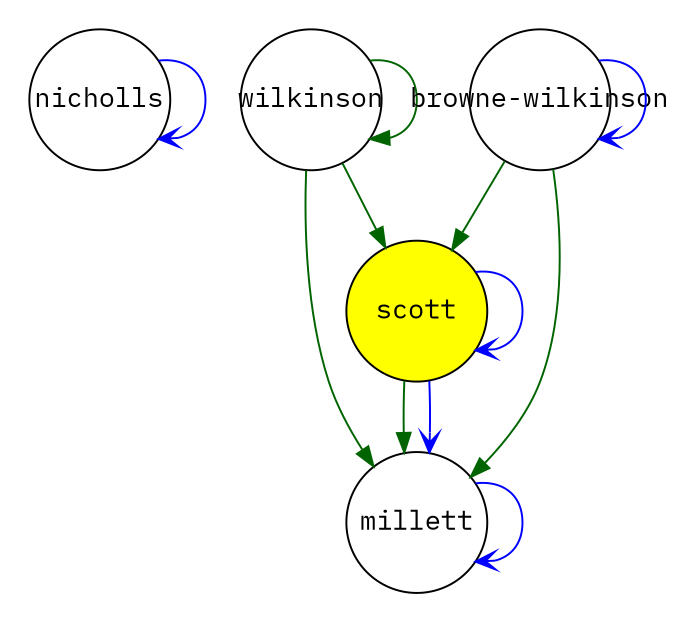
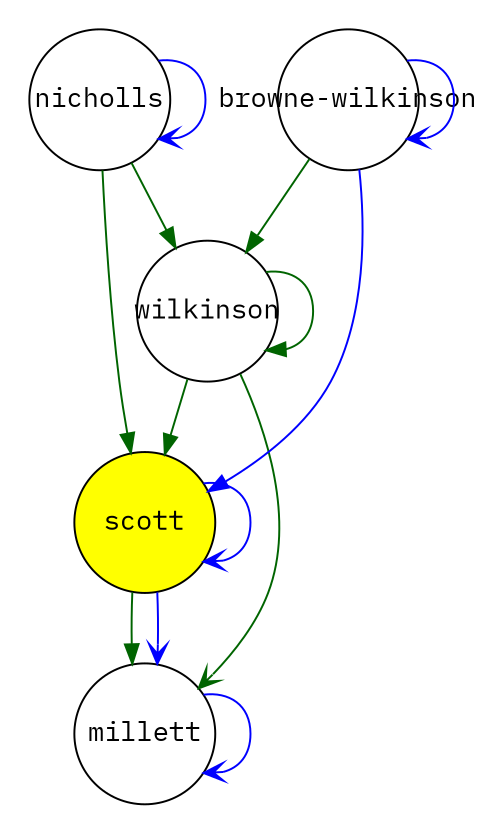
  digraph {
    fontname="IBM Plex Mono"
    node [fillcolor=white fixedsize=true fontname="IBM Plex Mono" shape=circle style=filled]
    edge [arrowhead=normal color=darkgreen fontname="IBM Plex Mono" penwidth=1]
    nicholls [height=1 width=1]
    n2 [height=1 label=wilkinson width=1]
    scott [fillcolor=yellow height=1 width=1]
    millett [height=1 width=1]
    "browne-wilkinson" [height=1 width=1]
    nicholls -> nicholls [arrowhead=vee color=blue]
+   nicholls -> n2
+   nicholls -> scott
    n2 -> n2
    n2 -> scott
-   n2 -> millett
+   n2 -> millett [arrowhead=vee]
    scott -> scott [arrowhead=vee color=blue]
    scott -> millett
    scott -> millett [arrowhead=vee color=blue]
    millett -> millett [arrowhead=vee color=blue]
-   "browne-wilkinson" -> scott
-   "browne-wilkinson" -> millett
+   "browne-wilkinson" -> scott [color=blue]
+   "browne-wilkinson" -> n2
    "browne-wilkinson" -> "browne-wilkinson" [arrowhead=vee color=blue]
  }
